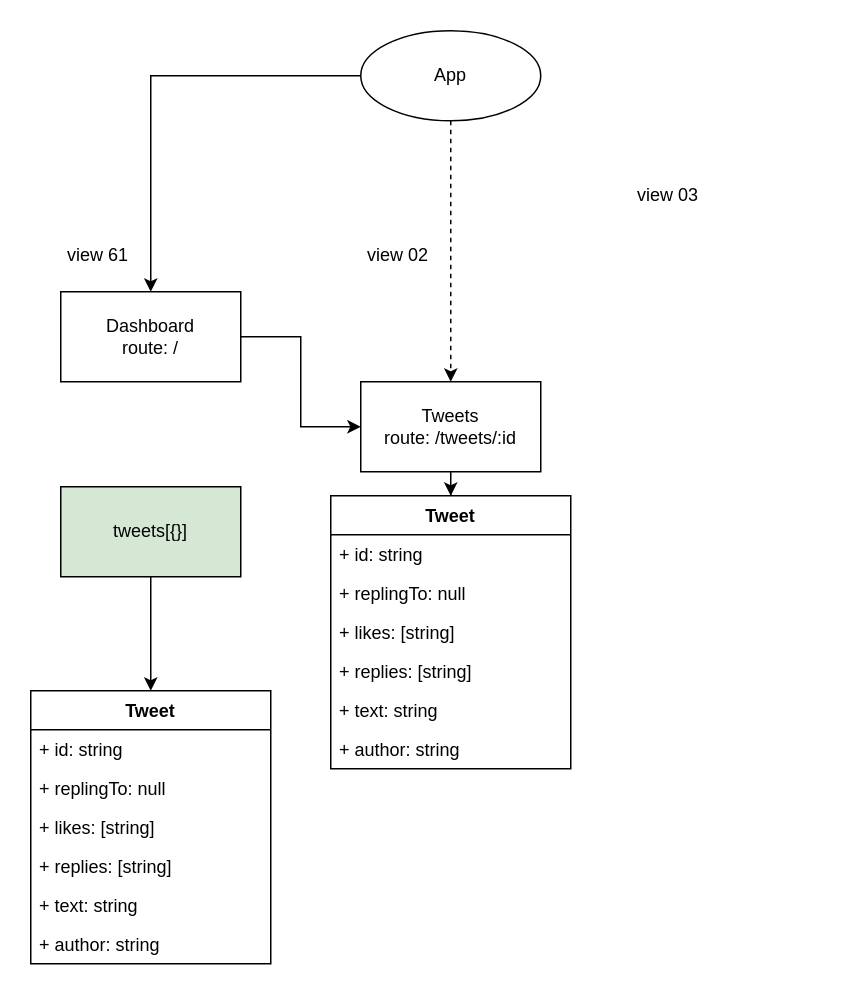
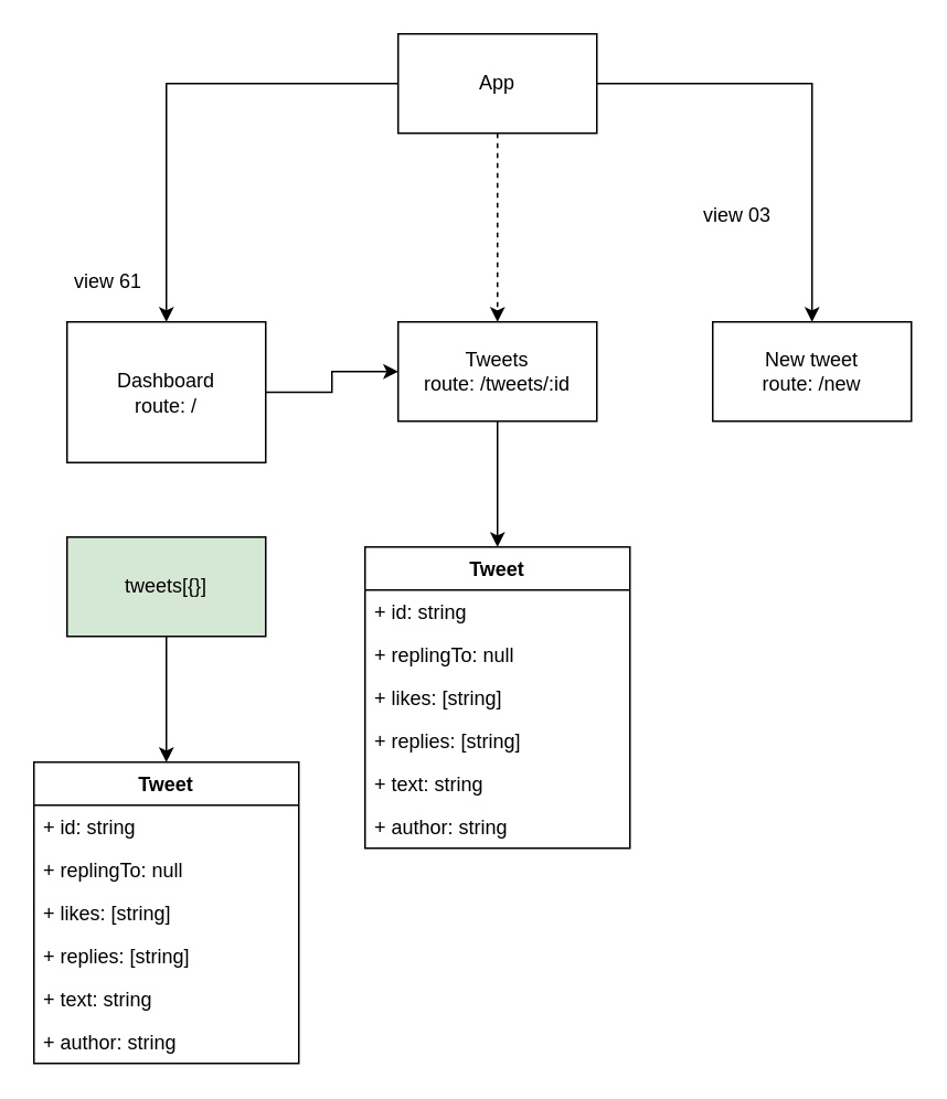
  <mxCell id="0" />
  <mxCell id="1" parent="0" />
  <mxCell id="2" style="edgeStyle=orthogonalEdgeStyle;rounded=0;orthogonalLoop=1;jettySize=auto;html=1;" edge="1" parent="1" source="3" target="7"><mxGeometry relative="1" as="geometry" /></mxCell>
- <mxCell id="3" value="Dashboard&lt;br&gt;route: /" style="rounded=0;whiteSpace=wrap;html=1;" vertex="1" parent="1"><mxGeometry x="40" y="194" width="120" height="60" as="geometry" /></mxCell>
+ <mxCell id="3" value="Dashboard&lt;br&gt;route: /" style="rounded=0;whiteSpace=wrap;html=1;" vertex="1" parent="1"><mxGeometry x="40" y="194" width="120" height="85" as="geometry" /></mxCell>
  <mxCell id="4" style="edgeStyle=orthogonalEdgeStyle;rounded=0;orthogonalLoop=1;jettySize=auto;html=1;" edge="1" parent="1" source="5" target="8"><mxGeometry relative="1" as="geometry" /></mxCell>
  <mxCell id="5" value="tweets[{}]" style="rounded=0;whiteSpace=wrap;html=1;fillColor=#d5e8d4;" vertex="1" parent="1"><mxGeometry x="40" y="324" width="120" height="60" as="geometry" /></mxCell>
  <mxCell id="6" style="edgeStyle=orthogonalEdgeStyle;rounded=0;orthogonalLoop=1;jettySize=auto;html=1;entryX=0.5;entryY=0;entryDx=0;entryDy=0;" edge="1" parent="1" source="7" target="23"><mxGeometry relative="1" as="geometry"><mxPoint x="300" y="320" as="targetPoint" /></mxGeometry></mxCell>
- <mxCell id="7" value="Tweets&lt;br&gt;route: /tweets/:id" style="rounded=0;whiteSpace=wrap;html=1;" vertex="1" parent="1"><mxGeometry x="240" y="254" width="120" height="60" as="geometry" /></mxCell>
+ <mxCell id="7" value="Tweets&lt;br&gt;route: /tweets/:id" style="rounded=0;whiteSpace=wrap;html=1;" vertex="1" parent="1"><mxGeometry x="240" y="194" width="120" height="60" as="geometry" /></mxCell>
  <mxCell id="8" value="Tweet" style="swimlane;fontStyle=1;align=center;verticalAlign=top;childLayout=stackLayout;horizontal=1;startSize=26;horizontalStack=0;resizeParent=1;resizeParentMax=0;resizeLast=0;collapsible=1;marginBottom=0;" vertex="1" parent="1"><mxGeometry x="20" y="460" width="160" height="182" as="geometry"><mxRectangle x="355" y="560" width="70" height="26" as="alternateBounds" /></mxGeometry></mxCell>
  <mxCell id="9" value="+ id: string" style="text;strokeColor=none;fillColor=none;align=left;verticalAlign=top;spacingLeft=4;spacingRight=4;overflow=hidden;rotatable=0;points=[[0,0.5],[1,0.5]];portConstraint=eastwest;" vertex="1" parent="8"><mxGeometry y="26" width="160" height="26" as="geometry" /></mxCell>
  <mxCell id="10" value="+ replingTo: null" style="text;strokeColor=none;fillColor=none;align=left;verticalAlign=top;spacingLeft=4;spacingRight=4;overflow=hidden;rotatable=0;points=[[0,0.5],[1,0.5]];portConstraint=eastwest;" vertex="1" parent="8"><mxGeometry y="52" width="160" height="26" as="geometry" /></mxCell>
  <mxCell id="11" value="+ likes: [string]" style="text;strokeColor=none;fillColor=none;align=left;verticalAlign=top;spacingLeft=4;spacingRight=4;overflow=hidden;rotatable=0;points=[[0,0.5],[1,0.5]];portConstraint=eastwest;" vertex="1" parent="8"><mxGeometry y="78" width="160" height="26" as="geometry" /></mxCell>
  <mxCell id="12" value="+ replies: [string]" style="text;strokeColor=none;fillColor=none;align=left;verticalAlign=top;spacingLeft=4;spacingRight=4;overflow=hidden;rotatable=0;points=[[0,0.5],[1,0.5]];portConstraint=eastwest;" vertex="1" parent="8"><mxGeometry y="104" width="160" height="26" as="geometry" /></mxCell>
  <mxCell id="13" value="+ text: string" style="text;strokeColor=none;fillColor=none;align=left;verticalAlign=top;spacingLeft=4;spacingRight=4;overflow=hidden;rotatable=0;points=[[0,0.5],[1,0.5]];portConstraint=eastwest;" vertex="1" parent="8"><mxGeometry y="130" width="160" height="26" as="geometry" /></mxCell>
  <mxCell id="14" value="+ author: string" style="text;strokeColor=none;fillColor=none;align=left;verticalAlign=top;spacingLeft=4;spacingRight=4;overflow=hidden;rotatable=0;points=[[0,0.5],[1,0.5]];portConstraint=eastwest;" vertex="1" parent="8"><mxGeometry y="156" width="160" height="26" as="geometry" /></mxCell>
+ <mxCell id="15" value="New tweet&lt;br&gt;route: /new" style="rounded=0;whiteSpace=wrap;html=1;" vertex="1" parent="1"><mxGeometry x="430" y="194" width="120" height="60" as="geometry" /></mxCell>
  <mxCell id="16" style="edgeStyle=orthogonalEdgeStyle;rounded=0;orthogonalLoop=1;jettySize=auto;html=1;" edge="1" parent="1" source="19" target="3"><mxGeometry relative="1" as="geometry" /></mxCell>
  <mxCell id="17" style="edgeStyle=orthogonalEdgeStyle;rounded=0;orthogonalLoop=1;jettySize=auto;html=1;dashed=1;" edge="1" parent="1" source="19" target="7"><mxGeometry relative="1" as="geometry" /></mxCell>
- <mxCell id="19" value="App" style="ellipse;whiteSpace=wrap;html=1;" vertex="1" parent="1"><mxGeometry x="240" y="20" width="120" height="60" as="geometry" /></mxCell>
+ <mxCell id="18" style="edgeStyle=orthogonalEdgeStyle;rounded=0;orthogonalLoop=1;jettySize=auto;html=1;" edge="1" parent="1" source="19" target="15"><mxGeometry relative="1" as="geometry" /></mxCell>
+ <mxCell id="19" value="App" style="rounded=0;whiteSpace=wrap;html=1;" vertex="1" parent="1"><mxGeometry x="240" y="20" width="120" height="60" as="geometry" /></mxCell>
  <mxCell id="20" value="view 61" style="text;html=1;strokeColor=none;fillColor=none;align=center;verticalAlign=middle;whiteSpace=wrap;rounded=0;" vertex="1" parent="1"><mxGeometry x="40" y="160" width="50" height="20" as="geometry" /></mxCell>
- <mxCell id="21" value="view 02" style="text;html=1;strokeColor=none;fillColor=none;align=center;verticalAlign=middle;whiteSpace=wrap;rounded=0;" vertex="1" parent="1"><mxGeometry x="240" y="160" width="50" height="20" as="geometry" /></mxCell>
  <mxCell id="22" value="view 03" style="text;html=1;strokeColor=none;fillColor=none;align=center;verticalAlign=middle;whiteSpace=wrap;rounded=0;" vertex="1" parent="1"><mxGeometry x="420" y="120" width="50" height="20" as="geometry" /></mxCell>
  <mxCell id="23" value="Tweet" style="swimlane;fontStyle=1;align=center;verticalAlign=top;childLayout=stackLayout;horizontal=1;startSize=26;horizontalStack=0;resizeParent=1;resizeParentMax=0;resizeLast=0;collapsible=1;marginBottom=0;" vertex="1" parent="1"><mxGeometry x="220" y="330" width="160" height="182" as="geometry"><mxRectangle x="355" y="560" width="70" height="26" as="alternateBounds" /></mxGeometry></mxCell>
  <mxCell id="24" value="+ id: string" style="text;strokeColor=none;fillColor=none;align=left;verticalAlign=top;spacingLeft=4;spacingRight=4;overflow=hidden;rotatable=0;points=[[0,0.5],[1,0.5]];portConstraint=eastwest;" vertex="1" parent="23"><mxGeometry y="26" width="160" height="26" as="geometry" /></mxCell>
  <mxCell id="25" value="+ replingTo: null" style="text;strokeColor=none;fillColor=none;align=left;verticalAlign=top;spacingLeft=4;spacingRight=4;overflow=hidden;rotatable=0;points=[[0,0.5],[1,0.5]];portConstraint=eastwest;" vertex="1" parent="23"><mxGeometry y="52" width="160" height="26" as="geometry" /></mxCell>
  <mxCell id="26" value="+ likes: [string]" style="text;strokeColor=none;fillColor=none;align=left;verticalAlign=top;spacingLeft=4;spacingRight=4;overflow=hidden;rotatable=0;points=[[0,0.5],[1,0.5]];portConstraint=eastwest;" vertex="1" parent="23"><mxGeometry y="78" width="160" height="26" as="geometry" /></mxCell>
  <mxCell id="27" value="+ replies: [string]" style="text;strokeColor=none;fillColor=none;align=left;verticalAlign=top;spacingLeft=4;spacingRight=4;overflow=hidden;rotatable=0;points=[[0,0.5],[1,0.5]];portConstraint=eastwest;" vertex="1" parent="23"><mxGeometry y="104" width="160" height="26" as="geometry" /></mxCell>
  <mxCell id="28" value="+ text: string" style="text;strokeColor=none;fillColor=none;align=left;verticalAlign=top;spacingLeft=4;spacingRight=4;overflow=hidden;rotatable=0;points=[[0,0.5],[1,0.5]];portConstraint=eastwest;" vertex="1" parent="23"><mxGeometry y="130" width="160" height="26" as="geometry" /></mxCell>
  <mxCell id="29" value="+ author: string" style="text;strokeColor=none;fillColor=none;align=left;verticalAlign=top;spacingLeft=4;spacingRight=4;overflow=hidden;rotatable=0;points=[[0,0.5],[1,0.5]];portConstraint=eastwest;" vertex="1" parent="23"><mxGeometry y="156" width="160" height="26" as="geometry" /></mxCell>
